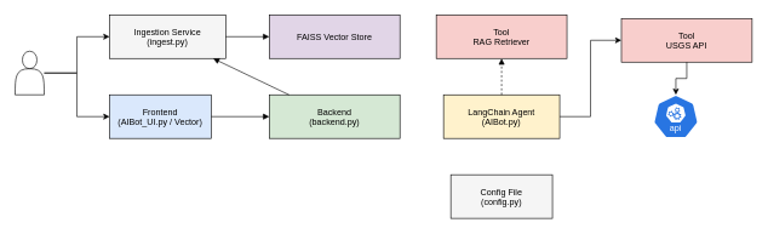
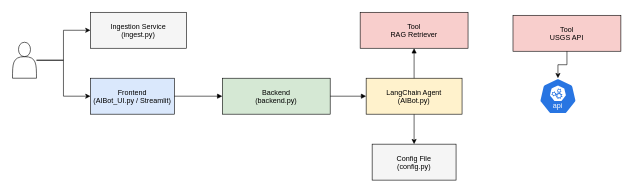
  <mxCell id="0" />
  <mxCell id="1" parent="0" />
- <mxCell id="2" value="Frontend&#10;(AIBot_UI.py / Vector)" style="shape=rectangle;fillColor=#dae8fc;" parent="1" vertex="1"><mxGeometry x="150" y="130" width="140" height="60" as="geometry" /></mxCell>
+ <mxCell id="2" value="Frontend&#10;(AIBot_UI.py / Streamlit)" style="shape=rectangle;fillColor=#dae8fc;" parent="1" vertex="1"><mxGeometry x="150" y="130" width="140" height="60" as="geometry" /></mxCell>
  <mxCell id="3" value="Backend&#10;(backend.py)" style="shape=rectangle;fillColor=#d5e8d4;" parent="1" vertex="1"><mxGeometry x="370" y="130" width="180" height="60" as="geometry" /></mxCell>
- <mxCell id="4" style="edgeStyle=orthogonalEdgeStyle;rounded=0;orthogonalLoop=1;jettySize=auto;html=1;entryX=0;entryY=0.5;entryDx=0;entryDy=0;" edge="1" parent="1" source="5" target="17"><mxGeometry relative="1" as="geometry" /></mxCell>
+ <mxCell id="4" style="edgeStyle=orthogonalEdgeStyle;rounded=0;orthogonalLoop=1;jettySize=auto;html=1;" edge="1" parent="1" source="5" target="9"><mxGeometry relative="1" as="geometry" /></mxCell>
  <mxCell id="5" value="LangChain Agent&#10;(AIBot.py)" style="shape=rectangle;fillColor=#fff2cc;" parent="1" vertex="1"><mxGeometry x="610" y="130" width="160" height="60" as="geometry" /></mxCell>
  <mxCell id="6" value="Tool&#10;RAG Retriever" style="shape=rectangle;fillColor=#f8cecc;" parent="1" vertex="1"><mxGeometry x="600" y="20" width="180" height="60" as="geometry" /></mxCell>
- <mxCell id="7" value="FAISS Vector Store" style="shape=rectangle;fillColor=#e1d5e7;" parent="1" vertex="1"><mxGeometry x="370" y="20" width="180" height="60" as="geometry" /></mxCell>
  <mxCell id="8" value="Ingestion Service&#10;(ingest.py)" style="shape=rectangle;fillColor=#f5f5f5;" parent="1" vertex="1"><mxGeometry x="150" y="20" width="160" height="60" as="geometry" /></mxCell>
  <mxCell id="9" value="Config File&#10;(config.py)" style="shape=rectangle;fillColor=#f5f5f5;" parent="1" vertex="1"><mxGeometry x="620" y="240" width="140" height="60" as="geometry" /></mxCell>
  <mxCell id="10" style="endArrow=block;" parent="1" source="2" target="3" edge="1"><mxGeometry relative="1" as="geometry" /></mxCell>
- <mxCell id="11" style="endArrow=block;" parent="1" source="3" target="8" edge="1"><mxGeometry relative="1" as="geometry" /></mxCell>
- <mxCell id="12" style="endArrow=block;dashed=1;" parent="1" source="5" target="6" edge="1"><mxGeometry relative="1" as="geometry" /></mxCell>
- <mxCell id="13" style="endArrow=block;" parent="1" source="8" target="7" edge="1"><mxGeometry relative="1" as="geometry" /></mxCell>
+ <mxCell id="11" style="endArrow=block;" parent="1" source="3" target="5" edge="1"><mxGeometry relative="1" as="geometry" /></mxCell>
+ <mxCell id="12" style="endArrow=block;" parent="1" source="5" target="6" edge="1"><mxGeometry relative="1" as="geometry" /></mxCell>
  <mxCell id="14" style="edgeStyle=orthogonalEdgeStyle;rounded=0;orthogonalLoop=1;jettySize=auto;html=1;entryX=0;entryY=0.5;entryDx=0;entryDy=0;" edge="1" parent="1" source="16" target="8"><mxGeometry relative="1" as="geometry" /></mxCell>
  <mxCell id="15" style="edgeStyle=orthogonalEdgeStyle;rounded=0;orthogonalLoop=1;jettySize=auto;html=1;entryX=0;entryY=0.5;entryDx=0;entryDy=0;" edge="1" parent="1" source="16" target="2"><mxGeometry relative="1" as="geometry" /></mxCell>
  <mxCell id="16" value="" style="shape=actor;whiteSpace=wrap;html=1;" vertex="1" parent="1"><mxGeometry x="20" y="70" width="40" height="60" as="geometry" /></mxCell>
  <mxCell id="17" value="Tool&#10;USGS API" style="shape=rectangle;fillColor=#f8cecc;" vertex="1" parent="1"><mxGeometry x="855" y="25" width="180" height="60" as="geometry" /></mxCell>
  <mxCell id="18" value="" style="aspect=fixed;sketch=0;html=1;dashed=0;whitespace=wrap;verticalLabelPosition=bottom;verticalAlign=top;fillColor=#2875E2;strokeColor=#ffffff;points=[[0.005,0.63,0],[0.1,0.2,0],[0.9,0.2,0],[0.5,0,0],[0.995,0.63,0],[0.72,0.99,0],[0.5,1,0],[0.28,0.99,0]];shape=mxgraph.kubernetes.icon2;kubernetesLabel=1;prIcon=api" vertex="1" parent="1"><mxGeometry x="898.75" y="130" width="62.5" height="60" as="geometry" /></mxCell>
  <mxCell id="19" style="edgeStyle=orthogonalEdgeStyle;rounded=0;orthogonalLoop=1;jettySize=auto;html=1;entryX=0.5;entryY=0;entryDx=0;entryDy=0;entryPerimeter=0;" edge="1" parent="1" source="17" target="18"><mxGeometry relative="1" as="geometry" /></mxCell>
